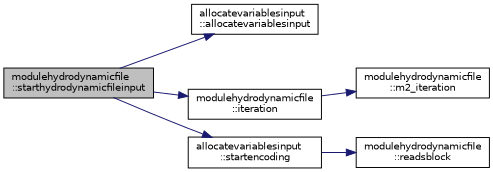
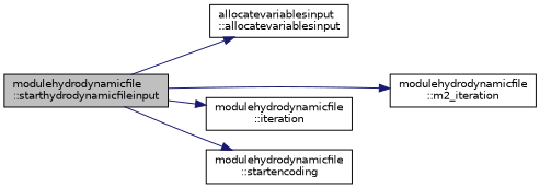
  digraph {
    rankdir=LR
    node [color=black fillcolor=white fontname=Helvetica fontsize=10 shape=record style=filled]
    edge [color=midnightblue fontname=Helvetica fontsize=10 labelfontname=Helvetica labelfontsize=10 style=solid]
    n1 [fillcolor=grey75 fontcolor=black height=0.2 label="modulehydrodynamicfile\l::starthydrodynamicfileinput" width=0.4]
    n2 [height=0.2 label="allocatevariablesinput\l::allocatevariablesinput" width=0.4]
    n3 [height=0.2 label="modulehydrodynamicfile\l::m2_iteration" width=0.4]
    n4 [height=0.2 label="modulehydrodynamicfile\l::iteration" width=0.4]
-   n5 [height=0.2 label="allocatevariablesinput\l::startencoding" width=0.4]
-   n6 [height=0.2 label="modulehydrodynamicfile\l::readsblock" width=0.4]
+   n5 [height=0.2 label="modulehydrodynamicfile\l::startencoding" width=0.4]
    n1 -> n2
-   n4 -> n3
+   n1 -> n3
    n1 -> n4
    n1 -> n5
-   n5 -> n6
  }
